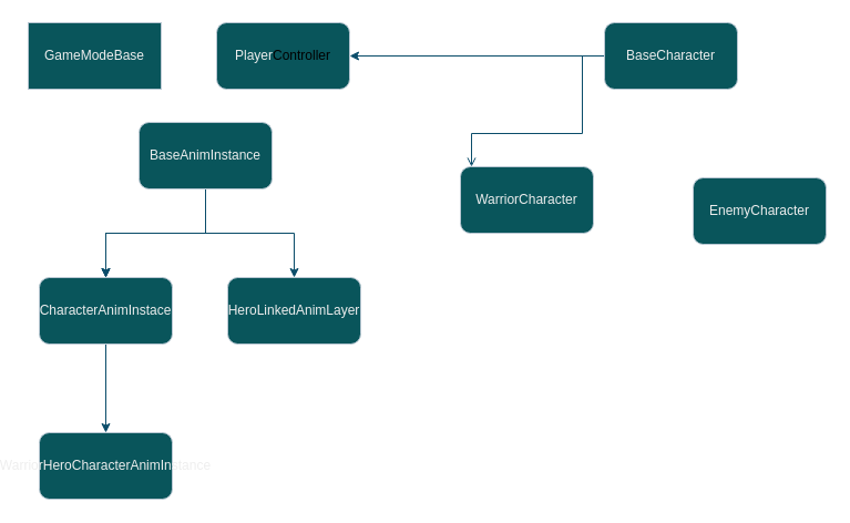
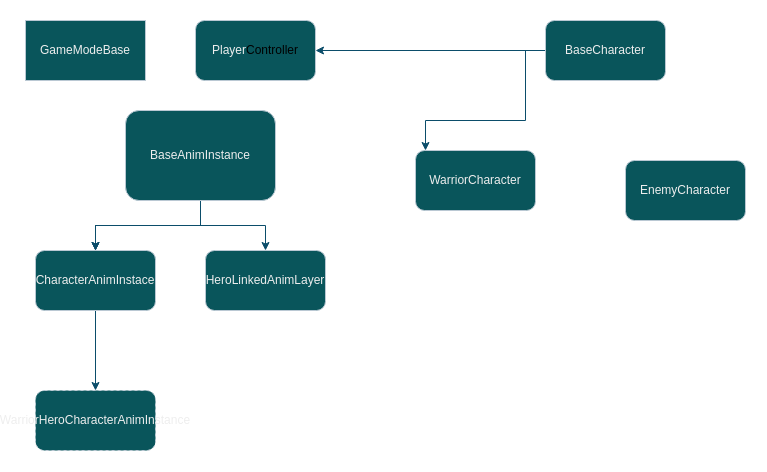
  <mxCell id="0" />
  <mxCell id="1" parent="0" />
  <mxCell id="2" value="GameModeBase" style="whiteSpace=wrap;html=1;labelBackgroundColor=none;fillColor=#09555B;strokeColor=#BAC8D3;fontColor=#EEEEEE;" parent="1" vertex="1"><mxGeometry x="20" y="20" width="120" height="60" as="geometry" /></mxCell>
  <mxCell id="3" value="Player&lt;span style=&quot;background-color: transparent; color: light-dark(rgb(0, 0, 0), rgb(255, 255, 255));&quot;&gt;Controller&lt;/span&gt;" style="rounded=1;whiteSpace=wrap;html=1;labelBackgroundColor=none;fillColor=#09555B;strokeColor=#BAC8D3;fontColor=#EEEEEE;" parent="1" vertex="1"><mxGeometry x="190" y="20" width="120" height="60" as="geometry" /></mxCell>
- <mxCell id="4" value="" style="edgeStyle=orthogonalEdgeStyle;rounded=0;orthogonalLoop=1;jettySize=auto;html=1;labelBackgroundColor=none;fontColor=default;strokeColor=#0B4D6A;endArrow=open;" parent="1" source="6" target="7" edge="1"><mxGeometry relative="1" as="geometry"><Array as="points"><mxPoint x="520" y="120" /><mxPoint x="420" y="120" /></Array></mxGeometry></mxCell>
+ <mxCell id="4" value="" style="edgeStyle=orthogonalEdgeStyle;rounded=0;orthogonalLoop=1;jettySize=auto;html=1;labelBackgroundColor=none;fontColor=default;strokeColor=#0B4D6A;" parent="1" source="6" target="7" edge="1"><mxGeometry relative="1" as="geometry"><Array as="points"><mxPoint x="520" y="120" /><mxPoint x="420" y="120" /></Array></mxGeometry></mxCell>
  <mxCell id="5" value="" style="edgeStyle=orthogonalEdgeStyle;rounded=0;orthogonalLoop=1;jettySize=auto;html=1;labelBackgroundColor=none;fontColor=default;strokeColor=#0B4D6A;" parent="1" source="6" target="3" edge="1"><mxGeometry relative="1" as="geometry" /></mxCell>
  <mxCell id="6" value="BaseCharacter" style="rounded=1;whiteSpace=wrap;html=1;labelBackgroundColor=none;fillColor=#09555B;strokeColor=#BAC8D3;fontColor=#EEEEEE;" parent="1" vertex="1"><mxGeometry x="540" y="20" width="120" height="60" as="geometry" /></mxCell>
  <mxCell id="7" value="WarriorCharacter" style="whiteSpace=wrap;html=1;rounded=1;labelBackgroundColor=none;fillColor=#09555B;strokeColor=#BAC8D3;fontColor=#EEEEEE;" parent="1" vertex="1"><mxGeometry x="410" y="150" width="120" height="60" as="geometry" /></mxCell>
  <mxCell id="8" value="EnemyCharacter" style="whiteSpace=wrap;html=1;rounded=1;labelBackgroundColor=none;fillColor=#09555B;strokeColor=#BAC8D3;fontColor=#EEEEEE;" parent="1" vertex="1"><mxGeometry x="620" y="160" width="120" height="60" as="geometry" /></mxCell>
  <mxCell id="9" value="" style="edgeStyle=orthogonalEdgeStyle;rounded=0;orthogonalLoop=1;jettySize=auto;html=1;labelBackgroundColor=none;fontColor=default;strokeColor=#0B4D6A;" parent="1" source="13" target="15" edge="1"><mxGeometry relative="1" as="geometry" /></mxCell>
  <mxCell id="10" value="" style="edgeStyle=orthogonalEdgeStyle;rounded=0;orthogonalLoop=1;jettySize=auto;html=1;labelBackgroundColor=none;fontColor=default;strokeColor=#0B4D6A;" parent="1" source="13" target="15" edge="1"><mxGeometry relative="1" as="geometry" /></mxCell>
  <mxCell id="11" value="" style="edgeStyle=orthogonalEdgeStyle;rounded=0;orthogonalLoop=1;jettySize=auto;html=1;labelBackgroundColor=none;fontColor=default;strokeColor=#0B4D6A;" parent="1" source="13" target="15" edge="1"><mxGeometry relative="1" as="geometry" /></mxCell>
  <mxCell id="12" value="" style="edgeStyle=orthogonalEdgeStyle;rounded=0;orthogonalLoop=1;jettySize=auto;html=1;labelBackgroundColor=none;fontColor=default;strokeColor=#0B4D6A;" parent="1" source="13" target="17" edge="1"><mxGeometry relative="1" as="geometry" /></mxCell>
- <mxCell id="13" value="BaseAnimInstance" style="rounded=1;whiteSpace=wrap;html=1;labelBackgroundColor=none;fillColor=#09555B;strokeColor=#BAC8D3;fontColor=#EEEEEE;" parent="1" vertex="1"><mxGeometry x="120" y="110" width="120" height="60" as="geometry" /></mxCell>
+ <mxCell id="13" value="BaseAnimInstance" style="rounded=1;whiteSpace=wrap;html=1;labelBackgroundColor=none;fillColor=#09555B;strokeColor=#BAC8D3;fontColor=#EEEEEE;" parent="1" vertex="1"><mxGeometry x="120" y="110" width="150" height="90" as="geometry" /></mxCell>
  <mxCell id="14" value="" style="edgeStyle=orthogonalEdgeStyle;rounded=0;orthogonalLoop=1;jettySize=auto;html=1;labelBackgroundColor=none;fontColor=default;strokeColor=#0B4D6A;" parent="1" source="15" target="16" edge="1"><mxGeometry relative="1" as="geometry" /></mxCell>
  <mxCell id="15" value="CharacterAnimInstace" style="whiteSpace=wrap;html=1;rounded=1;labelBackgroundColor=none;fillColor=#09555B;strokeColor=#BAC8D3;fontColor=#EEEEEE;" parent="1" vertex="1"><mxGeometry x="30" y="250" width="120" height="60" as="geometry" /></mxCell>
- <mxCell id="16" value="WarriorHeroCharacterAnimInstance" style="whiteSpace=wrap;html=1;rounded=1;labelBackgroundColor=none;fillColor=#09555B;strokeColor=#BAC8D3;fontColor=#EEEEEE;" parent="1" vertex="1"><mxGeometry x="30" y="390" width="120" height="60" as="geometry" /></mxCell>
+ <mxCell id="16" value="WarriorHeroCharacterAnimInstance" style="whiteSpace=wrap;html=1;rounded=1;labelBackgroundColor=none;fillColor=#09555B;strokeColor=#BAC8D3;fontColor=#EEEEEE;dashed=1;" parent="1" vertex="1"><mxGeometry x="30" y="390" width="120" height="60" as="geometry" /></mxCell>
  <mxCell id="17" value="HeroLinkedAnimLayer" style="whiteSpace=wrap;html=1;rounded=1;labelBackgroundColor=none;fillColor=#09555B;strokeColor=#BAC8D3;fontColor=#EEEEEE;" parent="1" vertex="1"><mxGeometry x="200" y="250" width="120" height="60" as="geometry" /></mxCell>
